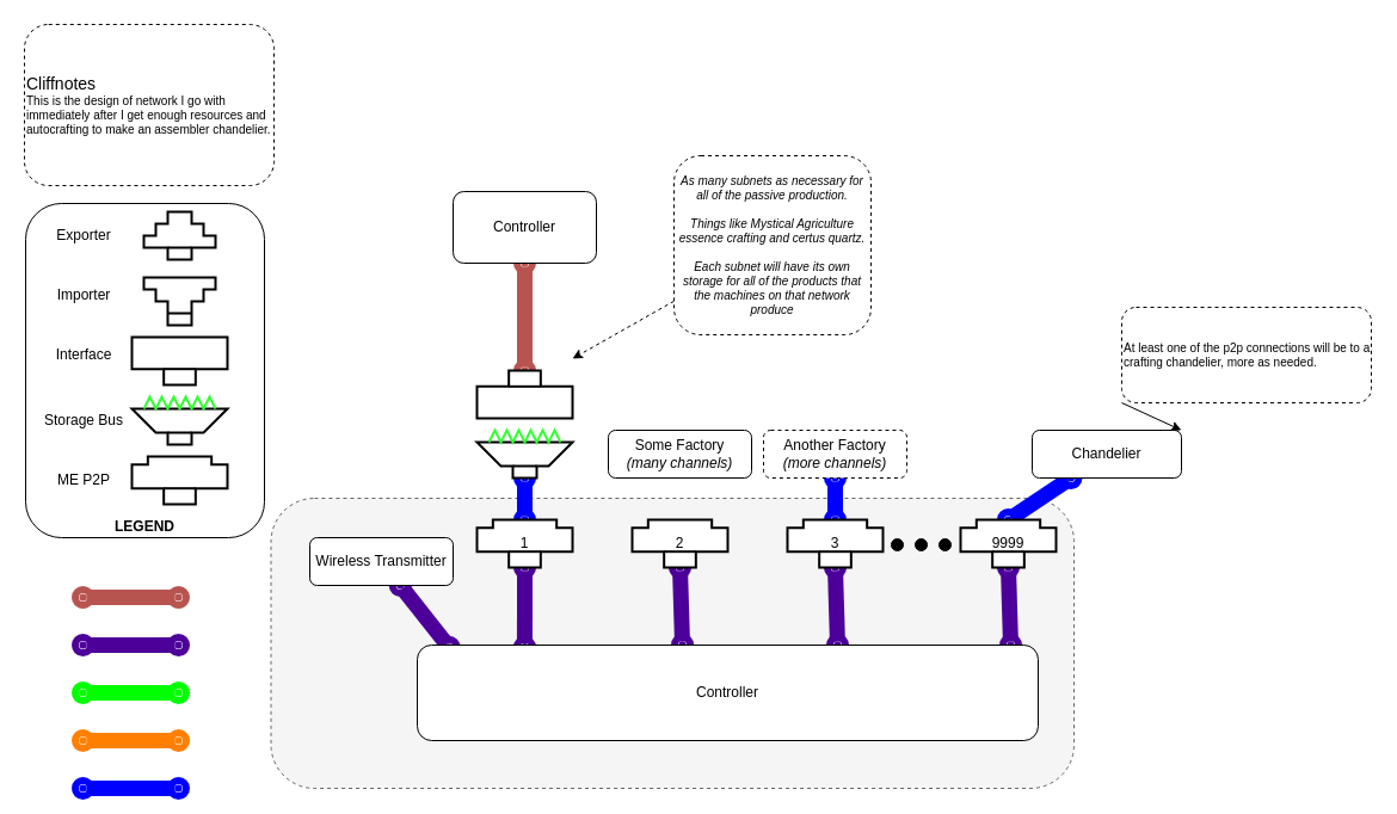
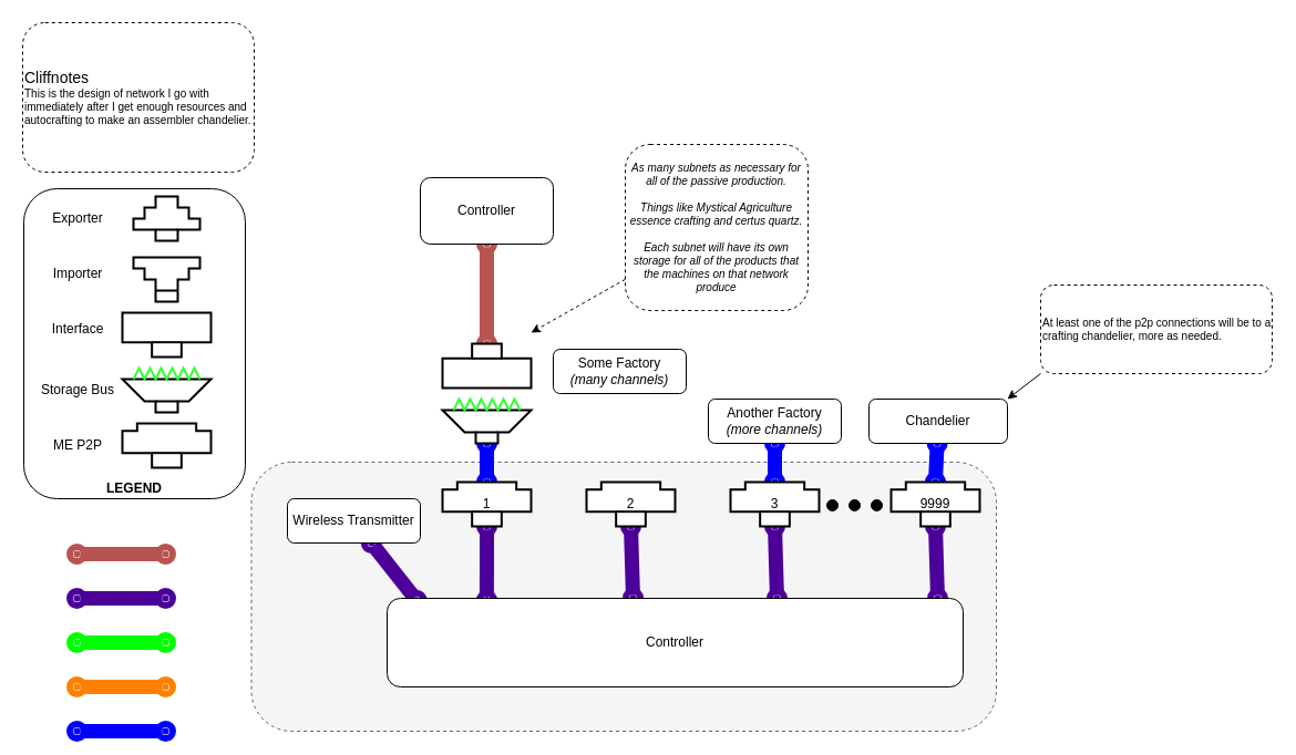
  <mxCell id="0" />
  <mxCell id="1" parent="0" />
  <mxCell id="2" value="" style="rounded=1;whiteSpace=wrap;html=1;dashed=1;fillColor=#f5f5f5;fontColor=#333333;strokeColor=#666666;align=left;verticalAlign=bottom;" parent="1" vertex="1"><mxGeometry x="226.5" y="417" width="672.5" height="243" as="geometry" /></mxCell>
  <mxCell id="3" value="" style="endArrow=oval;html=1;rounded=1;entryX=0.5;entryY=0;entryDx=0;entryDy=0;entryPerimeter=0;strokeWidth=13;curved=0;strokeColor=#0000FF;exitX=0.5;exitY=1;exitDx=0;exitDy=0;exitPerimeter=0;startArrow=oval;startFill=1;endFill=1;" parent="1" source="15" target="20" edge="1"><mxGeometry width="50" height="50" relative="1" as="geometry"><mxPoint x="519" y="330" as="sourcePoint" /><mxPoint x="388.52" y="453.6" as="targetPoint" /><Array as="points" /></mxGeometry></mxCell>
  <mxCell id="4" value="&lt;span&gt;LEGEND&lt;/span&gt;" style="rounded=1;whiteSpace=wrap;html=1;fontStyle=1;verticalAlign=bottom;" parent="1" vertex="1"><mxGeometry x="21" y="170" width="200" height="280" as="geometry" /></mxCell>
  <mxCell id="5" value="Exporter" style="text;html=1;align=center;verticalAlign=middle;whiteSpace=wrap;rounded=0;" parent="1" vertex="1"><mxGeometry x="20" y="182" width="100" height="30" as="geometry" /></mxCell>
  <mxCell id="6" value="" style="shape=stencil(rZVtD4IgEMc/DW8bgva+WX0PUkyWgRPL+vYhp5vmw5LYnNv9j/vdw/BENNY5KzkiOEf0iAgJsXkZswFz35lMlzypQcvEi6cg67pSN96ItO7Chcx5JerWS08IH8yZ9qFxoqQ0BKGkHnkGfgNjQppY/AIY3kWQ5g12ABYi5y+4UZb4NL6w5Hat1EOms4lL1tY+cfTuu3ryQUWjevB8PWNAIeQAsPdNCBwQkXeESyOhdwT9HxE6IIh3hEsjXwiXcQbeES5XyzfhJ0BSKM0XT9kNM1kUVl3YLjTOVMVX1k4migK250rWTbvJw8ew6RrOD6X3LfZmwybDsSr8iqzwAQ==);whiteSpace=wrap;html=1;strokeWidth=2;" parent="1" vertex="1"><mxGeometry x="120" y="232" width="60" height="40" as="geometry" /></mxCell>
  <mxCell id="7" value="" style="shape=stencil(rZVtD4IgEMc/DW8bgvW+WX0PUkyWgRN7+vYhpytTW9Ftzu3+B797EA/CE1uIShJGC8I3hLGYupczr2CuOlPYSqYNaLm6yQxk29TmKK8qa7rtSheyVk3r5VtC125N+/AkNVo7gjLaDjwvfgcTSru99AYwulhCmDvYEViE7d7gTpnj82Qv0uOhNmedTQauRJv7yNG7T+YinxkxOkiITic0JJRKvxBibEIUgFiiI0IKWaEj+P/tREDEAQiGjggpBJsQ8kkjdETI8WboiK8IaWmsnF3lB91oXnl1ZsjxJDe1/DD9clWWMMQ/RP1pRCL8Tz+dw+mm9L7Z2vy2UXO8CjeiFx4=);whiteSpace=wrap;html=1;strokeWidth=2;" parent="1" vertex="1"><mxGeometry x="120" y="177" width="60" height="40" as="geometry" /></mxCell>
  <mxCell id="8" value="" style="shape=stencil(rZRhD4IgEIZ/DV8bQfm9Wf0PUkwmgRNL+/chp5umuHJsju3eF547boeIxiZnJUcE54ieESEU28WGDYRRHzJT8qQGLRMtT0E2daUL3oi07o8LlfNK1J1LLwif7J7uo3GilbIEoZWZOCPfwphQ9ixuAYZ3R0jzhngPESLXL7hVfHwa31hS3Cv9VOli4pJ1tc+MwX7oFx9VNKkHL9czBUihRoAoNGEL4hAcQTcgSHDElouEJvwESKQ23LvLzfNsLJ3qmWUaZ7riK0OeCSnhra5k/eslBJihv3q/3JTB897NHZs1x6nw43PCBw==);whiteSpace=wrap;html=1;strokeWidth=2;" parent="1" vertex="1"><mxGeometry x="110" y="282" width="80" height="40" as="geometry" /></mxCell>
  <mxCell id="9" value="" style="shape=stencil(rZZtb4QgDMc/DW8XpOru7eK27+EUJzkHRt3u9u2H9C6R+bBJTYymLfz5UUojg6yv81YywWsGz0yImNuXNS9onm5m3reyGNBXqass0d0PnTnLiyqH23Sla9mpYYzCC+NPdsz4QFYYra2CMrr3IpO4FcuVtnP5FcX4Q4LLfKMdocXE6y9x61nTh+wtL87vnfnU5eLCbT6yzwL38If5khMin4cvA/kKjdIThRNdIvUlIEAiOVwiDpCAwyVCNiLoEiFnWjSml6ujXE3PStN5V+oZssp0cqPQK9U0eF83Vt11Gw6ool3nt5yUe+zPvf0rATigMI3prAO/Do0JAKgqgG3CXQmMeEDh+AmM/BZJr/8QCEGGADoEkCFiOkRMhkjoEAkZIqVDpGSIxz0Qgb3BTZs1TufFHyPn+AE=);whiteSpace=wrap;html=1;strokeWidth=2;" parent="1" vertex="1"><mxGeometry x="110" y="332" width="80" height="40" as="geometry" /></mxCell>
  <mxCell id="10" value="Importer" style="text;html=1;align=center;verticalAlign=middle;whiteSpace=wrap;rounded=0;" parent="1" vertex="1"><mxGeometry x="20" y="232" width="100" height="30" as="geometry" /></mxCell>
  <mxCell id="11" value="Interface" style="text;html=1;align=center;verticalAlign=middle;whiteSpace=wrap;rounded=0;" parent="1" vertex="1"><mxGeometry x="20" y="282" width="100" height="30" as="geometry" /></mxCell>
  <mxCell id="12" value="Storage Bus" style="text;html=1;align=center;verticalAlign=middle;whiteSpace=wrap;rounded=0;" parent="1" vertex="1"><mxGeometry x="20" y="337" width="100" height="30" as="geometry" /></mxCell>
  <mxCell id="13" value="ME P2P" style="text;html=1;align=center;verticalAlign=middle;whiteSpace=wrap;rounded=0;" parent="1" vertex="1"><mxGeometry x="20" y="387" width="100" height="30" as="geometry" /></mxCell>
  <mxCell id="14" value="" style="endArrow=oval;html=1;rounded=1;strokeWidth=13;curved=0;strokeColor=#4C0099;exitX=0.5;exitY=1;exitDx=0;exitDy=0;exitPerimeter=0;startArrow=oval;startFill=1;endFill=1;entryX=0.173;entryY=0.02;entryDx=0;entryDy=0;entryPerimeter=0;" parent="1" source="20" target="37" edge="1"><mxGeometry width="50" height="50" relative="1" as="geometry"><mxPoint x="389" y="495" as="sourcePoint" /><mxPoint x="449" y="451" as="targetPoint" /></mxGeometry></mxCell>
  <mxCell id="15" value="" style="shape=stencil(rZZtb4QgDMc/DW8XpOru7eK27+EUJzkHRt3u9u2H9C6R+bBJTYymLfz5UUojg6yv81YywWsGz0yImNuXNS9onm5m3reyGNBXqass0d0PnTnLiyqH23Sla9mpYYzCC+NPdsz4QFYYra2CMrr3IpO4FcuVtnP5FcX4Q4LLfKMdocXE6y9x61nTh+wtL87vnfnU5eLCbT6yzwL38If5khMin4cvA/kKjdIThRNdIvUlIEAiOVwiDpCAwyVCNiLoEiFnWjSml6ujXE3PStN5V+oZssp0cqPQK9U0eF83Vt11Gw6ool3nt5yUe+zPvf0rATigMI3prAO/Do0JAKgqgG3CXQmMeEDh+AmM/BZJr/8QCEGGADoEkCFiOkRMhkjoEAkZIqVDpGSIxz0Qgb3BTZs1TufFHyPn+AE=);whiteSpace=wrap;html=1;strokeWidth=2;rotation=0;" parent="1" vertex="1"><mxGeometry x="399" y="360" width="80" height="40" as="geometry" /></mxCell>
- <mxCell id="16" value="Some Factory&lt;div&gt;&lt;i&gt;(many channels)&lt;/i&gt;&lt;/div&gt;" style="rounded=1;whiteSpace=wrap;html=1;" parent="1" vertex="1"><mxGeometry x="509" y="360" width="120" height="40" as="geometry" /></mxCell>
+ <mxCell id="16" value="Some Factory&lt;div&gt;&lt;i&gt;(many channels)&lt;/i&gt;&lt;/div&gt;" style="rounded=1;whiteSpace=wrap;html=1;" parent="1" vertex="1"><mxGeometry x="499" y="315" width="120" height="40" as="geometry" /></mxCell>
  <mxCell id="17" value="" style="endArrow=oval;html=1;rounded=1;strokeWidth=13;curved=0;strokeColor=#4C0099;exitX=0.5;exitY=1;exitDx=0;exitDy=0;exitPerimeter=0;startArrow=oval;startFill=1;endFill=1;entryX=0.427;entryY=-0.002;entryDx=0;entryDy=0;entryPerimeter=0;" parent="1" source="18" target="37" edge="1"><mxGeometry width="50" height="50" relative="1" as="geometry"><mxPoint x="289" y="480" as="sourcePoint" /><mxPoint x="397" y="550" as="targetPoint" /></mxGeometry></mxCell>
  <mxCell id="18" value="2" style="shape=stencil(rZXRDoIgFIafhtuGnOy+Ub0HKSbLwAmlvX0IumpqS8bm3M7/w3c44EEEVJes5ojgEsEBEQLYvmzY+nA3hEzXPDNeK0THcy9r06grb0VuhulClrwRpnfhiPDejukfoJmS0hKEkvrL+fAtjAlp5+LOw/Am9WmeQ+wjRE7BiGQeAdQqS0sEembZ9dKou8xnE9esL39ijPZNPfh7RQn+v6aRUAn5QUhjE9L1hF1sQkgZ2+gICECQ6IiQQmITAk40CSBkldJ8cZRry0l3OXWhJYEWquE/erUQVeVvrR9ZVzV0hK9w1enNb8roLdbmpk02x6n+F+CEFw==);whiteSpace=wrap;html=1;strokeWidth=2;rotation=0;" parent="1" vertex="1"><mxGeometry x="529" y="435" width="80" height="40" as="geometry" /></mxCell>
  <mxCell id="19" value="" style="shape=stencil(rZXRDoIgFIafhtuGnOy+Ub0HKSbLwAmlvX0IumpqS8bm3M7/w3c44EEEVJes5ojgEsEBEQLYvmzY+nA3hEzXPDNeK0THcy9r06grb0VuhulClrwRpnfhiPDejukfoJmS0hKEkvrL+fAtjAlp5+LOw/Am9WmeQ+wjRE7BiGQeAdQqS0sEembZ9dKou8xnE9esL39ijPZNPfh7RQn+v6aRUAn5QUhjE9L1hF1sQkgZ2+gICECQ6IiQQmITAk40CSBkldJ8cZRry0l3OXWhJYEWquE/erUQVeVvrR9ZVzV0hK9w1enNb8roLdbmpk02x6n+F+CEFw==);whiteSpace=wrap;html=1;strokeWidth=2;" parent="1" vertex="1"><mxGeometry x="110" y="382" width="80" height="40" as="geometry" /></mxCell>
  <mxCell id="20" value="1" style="shape=stencil(rZXRDoIgFIafhtuGnOy+Ub0HKSbLwAmlvX0IumpqS8bm3M7/w3c44EEEVJes5ojgEsEBEQLYvmzY+nA3hEzXPDNeK0THcy9r06grb0VuhulClrwRpnfhiPDejukfoJmS0hKEkvrL+fAtjAlp5+LOw/Am9WmeQ+wjRE7BiGQeAdQqS0sEembZ9dKou8xnE9esL39ijPZNPfh7RQn+v6aRUAn5QUhjE9L1hF1sQkgZ2+gICECQ6IiQQmITAk40CSBkldJ8cZRry0l3OXWhJYEWquE/erUQVeVvrR9ZVzV0hK9w1enNb8roLdbmpk02x6n+F+CEFw==);whiteSpace=wrap;html=1;strokeWidth=2;rotation=0;" parent="1" vertex="1"><mxGeometry x="399" y="435" width="80" height="40" as="geometry" /></mxCell>
  <mxCell id="21" value="" style="rounded=0;orthogonalLoop=1;jettySize=auto;html=1;dashed=1;" parent="1" source="22" edge="1"><mxGeometry relative="1" as="geometry"><mxPoint x="479" y="300" as="targetPoint" /></mxGeometry></mxCell>
  <mxCell id="22" value="&lt;div&gt;&lt;i&gt;As many subnets as necessary for all of the passive production.&lt;/i&gt;&lt;/div&gt;&lt;div&gt;&lt;i&gt;&lt;br&gt;&lt;/i&gt;&lt;/div&gt;&lt;div&gt;&lt;i&gt;Things like Mystical Agriculture essence crafting and certus quartz. &lt;br&gt;&lt;/i&gt;&lt;/div&gt;&lt;div&gt;&lt;i&gt;&lt;br&gt;&lt;/i&gt;&lt;/div&gt;&lt;div&gt;&lt;i&gt;Each subnet will have its own storage for all of the products that the machines on that network produce&lt;br&gt;&lt;/i&gt;&lt;/div&gt;" style="rounded=1;whiteSpace=wrap;html=1;dashed=1;fontSize=10;" parent="1" vertex="1"><mxGeometry x="564" y="130" width="165" height="150" as="geometry" /></mxCell>
  <mxCell id="23" value="" style="endArrow=oval;html=1;rounded=1;strokeWidth=13;curved=0;strokeColor=#4C0099;startArrow=oval;startFill=1;endFill=1;entryX=0.051;entryY=0.021;entryDx=0;entryDy=0;entryPerimeter=0;" parent="1" source="24" target="37" edge="1"><mxGeometry width="50" height="50" relative="1" as="geometry"><mxPoint x="309" y="580" as="sourcePoint" /><mxPoint x="337" y="560" as="targetPoint" /></mxGeometry></mxCell>
  <mxCell id="24" value="Wireless Transmitter" style="rounded=1;whiteSpace=wrap;html=1;" parent="1" vertex="1"><mxGeometry x="259" y="450" width="120" height="40" as="geometry" /></mxCell>
  <mxCell id="25" value="" style="ellipse;whiteSpace=wrap;html=1;fillColor=#000000;" parent="1" vertex="1"><mxGeometry x="746" y="451" width="10" height="10" as="geometry" /></mxCell>
  <mxCell id="26" value="" style="ellipse;whiteSpace=wrap;html=1;fillColor=#000000;" parent="1" vertex="1"><mxGeometry x="766" y="451" width="10" height="10" as="geometry" /></mxCell>
  <mxCell id="27" value="" style="ellipse;whiteSpace=wrap;html=1;fillColor=#000000;" parent="1" vertex="1"><mxGeometry x="786" y="451" width="10" height="10" as="geometry" /></mxCell>
  <mxCell id="28" value="" style="endArrow=oval;html=1;rounded=1;strokeWidth=13;curved=0;strokeColor=#0000FF;exitX=0.5;exitY=0;exitDx=0;exitDy=0;exitPerimeter=0;startArrow=oval;startFill=1;endFill=1;" parent="1" source="31" target="29" edge="1"><mxGeometry width="50" height="50" relative="1" as="geometry"><mxPoint x="519" y="450" as="sourcePoint" /><mxPoint x="359" y="500" as="targetPoint" /></mxGeometry></mxCell>
- <mxCell id="29" value="Another Factory&lt;div&gt;&lt;i&gt;(more channels)&lt;/i&gt;&lt;/div&gt;" style="rounded=1;whiteSpace=wrap;html=1;dashed=1;" parent="1" vertex="1"><mxGeometry x="639" y="360" width="120" height="40" as="geometry" /></mxCell>
+ <mxCell id="29" value="Another Factory&lt;div&gt;&lt;i&gt;(more channels)&lt;/i&gt;&lt;/div&gt;" style="rounded=1;whiteSpace=wrap;html=1;" parent="1" vertex="1"><mxGeometry x="639" y="360" width="120" height="40" as="geometry" /></mxCell>
  <mxCell id="30" value="" style="endArrow=oval;html=1;rounded=1;strokeWidth=13;curved=0;strokeColor=#4C0099;exitX=0.5;exitY=1;exitDx=0;exitDy=0;exitPerimeter=0;startArrow=oval;startFill=1;endFill=1;entryX=0.427;entryY=-0.002;entryDx=0;entryDy=0;entryPerimeter=0;" parent="1" source="31" edge="1"><mxGeometry width="50" height="50" relative="1" as="geometry"><mxPoint x="419" y="480" as="sourcePoint" /><mxPoint x="701" y="540" as="targetPoint" /></mxGeometry></mxCell>
  <mxCell id="31" value="3" style="shape=stencil(rZXRDoIgFIafhtuGnOy+Ub0HKSbLwAmlvX0IumpqS8bm3M7/w3c44EEEVJes5ojgEsEBEQLYvmzY+nA3hEzXPDNeK0THcy9r06grb0VuhulClrwRpnfhiPDejukfoJmS0hKEkvrL+fAtjAlp5+LOw/Am9WmeQ+wjRE7BiGQeAdQqS0sEembZ9dKou8xnE9esL39ijPZNPfh7RQn+v6aRUAn5QUhjE9L1hF1sQkgZ2+gICECQ6IiQQmITAk40CSBkldJ8cZRry0l3OXWhJYEWquE/erUQVeVvrR9ZVzV0hK9w1enNb8roLdbmpk02x6n+F+CEFw==);whiteSpace=wrap;html=1;strokeWidth=2;rotation=0;" parent="1" vertex="1"><mxGeometry x="659" y="435" width="80" height="40" as="geometry" /></mxCell>
  <mxCell id="32" value="&lt;div style=&quot;&quot;&gt;&lt;span data-darkreader-inline-bgcolor=&quot;&quot; style=&quot;font-size: 14px; background-color: initial; --darkreader-inline-bgcolor: initial;&quot;&gt;Cliffnotes&lt;/span&gt;&lt;/div&gt;&lt;div&gt;This is the design of network I go with immediately after I get enough resources and autocrafting to make an assembler chandelier. &lt;br&gt;&lt;/div&gt;" style="rounded=1;whiteSpace=wrap;html=1;dashed=1;fontSize=10;align=left;" parent="1" vertex="1"><mxGeometry x="20" y="20" width="209" height="135" as="geometry" /></mxCell>
  <mxCell id="33" value="" style="endArrow=oval;html=1;rounded=1;strokeWidth=13;curved=0;strokeColor=#0000FF;exitX=0.5;exitY=0;exitDx=0;exitDy=0;exitPerimeter=0;startArrow=oval;startFill=1;endFill=1;" parent="1" source="36" target="34" edge="1"><mxGeometry width="50" height="50" relative="1" as="geometry"><mxPoint x="664" y="450" as="sourcePoint" /><mxPoint x="504" y="500" as="targetPoint" /></mxGeometry></mxCell>
- <mxCell id="34" value="Chandelier" style="rounded=1;whiteSpace=wrap;html=1;" parent="1" vertex="1"><mxGeometry x="864" y="360" width="125" height="40" as="geometry" /></mxCell>
+ <mxCell id="34" value="Chandelier" style="rounded=1;whiteSpace=wrap;html=1;" parent="1" vertex="1"><mxGeometry x="784" y="360" width="125" height="40" as="geometry" /></mxCell>
  <mxCell id="35" value="" style="endArrow=oval;html=1;rounded=1;strokeWidth=13;curved=0;strokeColor=#4C0099;exitX=0.5;exitY=1;exitDx=0;exitDy=0;exitPerimeter=0;startArrow=oval;startFill=1;endFill=1;entryX=0.427;entryY=-0.002;entryDx=0;entryDy=0;entryPerimeter=0;" parent="1" source="36" edge="1"><mxGeometry width="50" height="50" relative="1" as="geometry"><mxPoint x="564" y="480" as="sourcePoint" /><mxPoint x="846" y="540" as="targetPoint" /></mxGeometry></mxCell>
  <mxCell id="36" value="9999" style="shape=stencil(rZXRDoIgFIafhtuGnOy+Ub0HKSbLwAmlvX0IumpqS8bm3M7/w3c44EEEVJes5ojgEsEBEQLYvmzY+nA3hEzXPDNeK0THcy9r06grb0VuhulClrwRpnfhiPDejukfoJmS0hKEkvrL+fAtjAlp5+LOw/Am9WmeQ+wjRE7BiGQeAdQqS0sEembZ9dKou8xnE9esL39ijPZNPfh7RQn+v6aRUAn5QUhjE9L1hF1sQkgZ2+gICECQ6IiQQmITAk40CSBkldJ8cZRry0l3OXWhJYEWquE/erUQVeVvrR9ZVzV0hK9w1enNb8roLdbmpk02x6n+F+CEFw==);whiteSpace=wrap;html=1;strokeWidth=2;rotation=0;" parent="1" vertex="1"><mxGeometry x="804" y="435" width="80" height="40" as="geometry" /></mxCell>
  <mxCell id="37" value="Controller" style="rounded=1;whiteSpace=wrap;html=1;" parent="1" vertex="1"><mxGeometry x="349" y="540" width="520" height="80" as="geometry" /></mxCell>
  <mxCell id="38" value="" style="endArrow=oval;html=1;rounded=1;strokeWidth=13;curved=0;strokeColor=#b85450;startArrow=oval;startFill=1;endFill=1;fillColor=#f8cecc;" parent="1" edge="1"><mxGeometry width="50" height="50" relative="1" as="geometry"><mxPoint x="149" y="500" as="sourcePoint" /><mxPoint x="69" y="500" as="targetPoint" /></mxGeometry></mxCell>
  <mxCell id="39" value="" style="endArrow=oval;html=1;rounded=1;strokeWidth=13;curved=0;strokeColor=#4C0099;startArrow=oval;startFill=1;endFill=1;" parent="1" edge="1"><mxGeometry width="50" height="50" relative="1" as="geometry"><mxPoint x="69" y="540" as="sourcePoint" /><mxPoint x="149" y="540" as="targetPoint" /></mxGeometry></mxCell>
  <mxCell id="40" value="" style="endArrow=oval;html=1;rounded=1;strokeWidth=13;curved=0;strokeColor=#00FF00;startArrow=oval;startFill=1;endFill=1;" parent="1" edge="1"><mxGeometry width="50" height="50" relative="1" as="geometry"><mxPoint x="149" y="580" as="sourcePoint" /><mxPoint x="69" y="580" as="targetPoint" /></mxGeometry></mxCell>
  <mxCell id="41" value="" style="endArrow=oval;html=1;rounded=1;strokeWidth=13;curved=0;strokeColor=#FF8000;startArrow=oval;startFill=1;endFill=1;fillColor=#f8cecc;" parent="1" edge="1"><mxGeometry width="50" height="50" relative="1" as="geometry"><mxPoint x="149" y="620" as="sourcePoint" /><mxPoint x="69" y="620" as="targetPoint" /></mxGeometry></mxCell>
  <mxCell id="42" value="" style="endArrow=oval;html=1;rounded=1;strokeWidth=13;curved=0;strokeColor=#0000FF;startArrow=oval;startFill=1;endFill=1;" parent="1" edge="1"><mxGeometry width="50" height="50" relative="1" as="geometry"><mxPoint x="69" y="660" as="sourcePoint" /><mxPoint x="149" y="660" as="targetPoint" /></mxGeometry></mxCell>
  <mxCell id="43" value="" style="endArrow=oval;html=1;rounded=1;strokeWidth=13;curved=0;strokeColor=#b85450;startArrow=oval;startFill=1;endFill=1;fillColor=#f8cecc;exitX=0.5;exitY=1;exitDx=0;exitDy=0;exitPerimeter=0;" parent="1" source="44" edge="1"><mxGeometry width="50" height="50" relative="1" as="geometry"><mxPoint x="469" y="253.75" as="sourcePoint" /><mxPoint x="439" as="targetPoint" y="220" /></mxGeometry></mxCell>
  <mxCell id="44" value="" style="shape=stencil(rZRhD4IgEIZ/DV8bQfm9Wf0PUkwmgRNL+/chp5umuHJsju3eF547boeIxiZnJUcE54ieESEU28WGDYRRHzJT8qQGLRMtT0E2daUL3oi07o8LlfNK1J1LLwif7J7uo3GilbIEoZWZOCPfwphQ9ixuAYZ3R0jzhngPESLXL7hVfHwa31hS3Cv9VOli4pJ1tc+MwX7oFx9VNKkHL9czBUihRoAoNGEL4hAcQTcgSHDElouEJvwESKQ23LvLzfNsLJ3qmWUaZ7riK0OeCSnhra5k/eslBJihv3q/3JTB897NHZs1x6nw43PCBw==);whiteSpace=wrap;html=1;strokeWidth=2;rotation=-180;" parent="1" vertex="1"><mxGeometry x="399" y="310" width="80" height="40" as="geometry" /></mxCell>
  <mxCell id="45" value="Controller" style="rounded=1;whiteSpace=wrap;html=1;" vertex="1" parent="1"><mxGeometry x="379" y="160" width="120" height="60" as="geometry" /></mxCell>
  <mxCell id="46" value="At least one of the p2p connections will be to a crafting chandelier, more as needed. " style="rounded=1;whiteSpace=wrap;html=1;dashed=1;fontSize=10;align=left;" vertex="1" parent="1"><mxGeometry x="939" y="257" width="209" height="80" as="geometry" /></mxCell>
  <mxCell id="47" value="" style="endArrow=classic;html=1;rounded=0;entryX=1;entryY=0;entryDx=0;entryDy=0;exitX=0;exitY=1;exitDx=0;exitDy=0;" edge="1" parent="1" source="46" target="34"><mxGeometry width="50" height="50" relative="1" as="geometry"><mxPoint x="969" y="387" as="sourcePoint" /><mxPoint x="1019" y="337" as="targetPoint" /></mxGeometry></mxCell>
